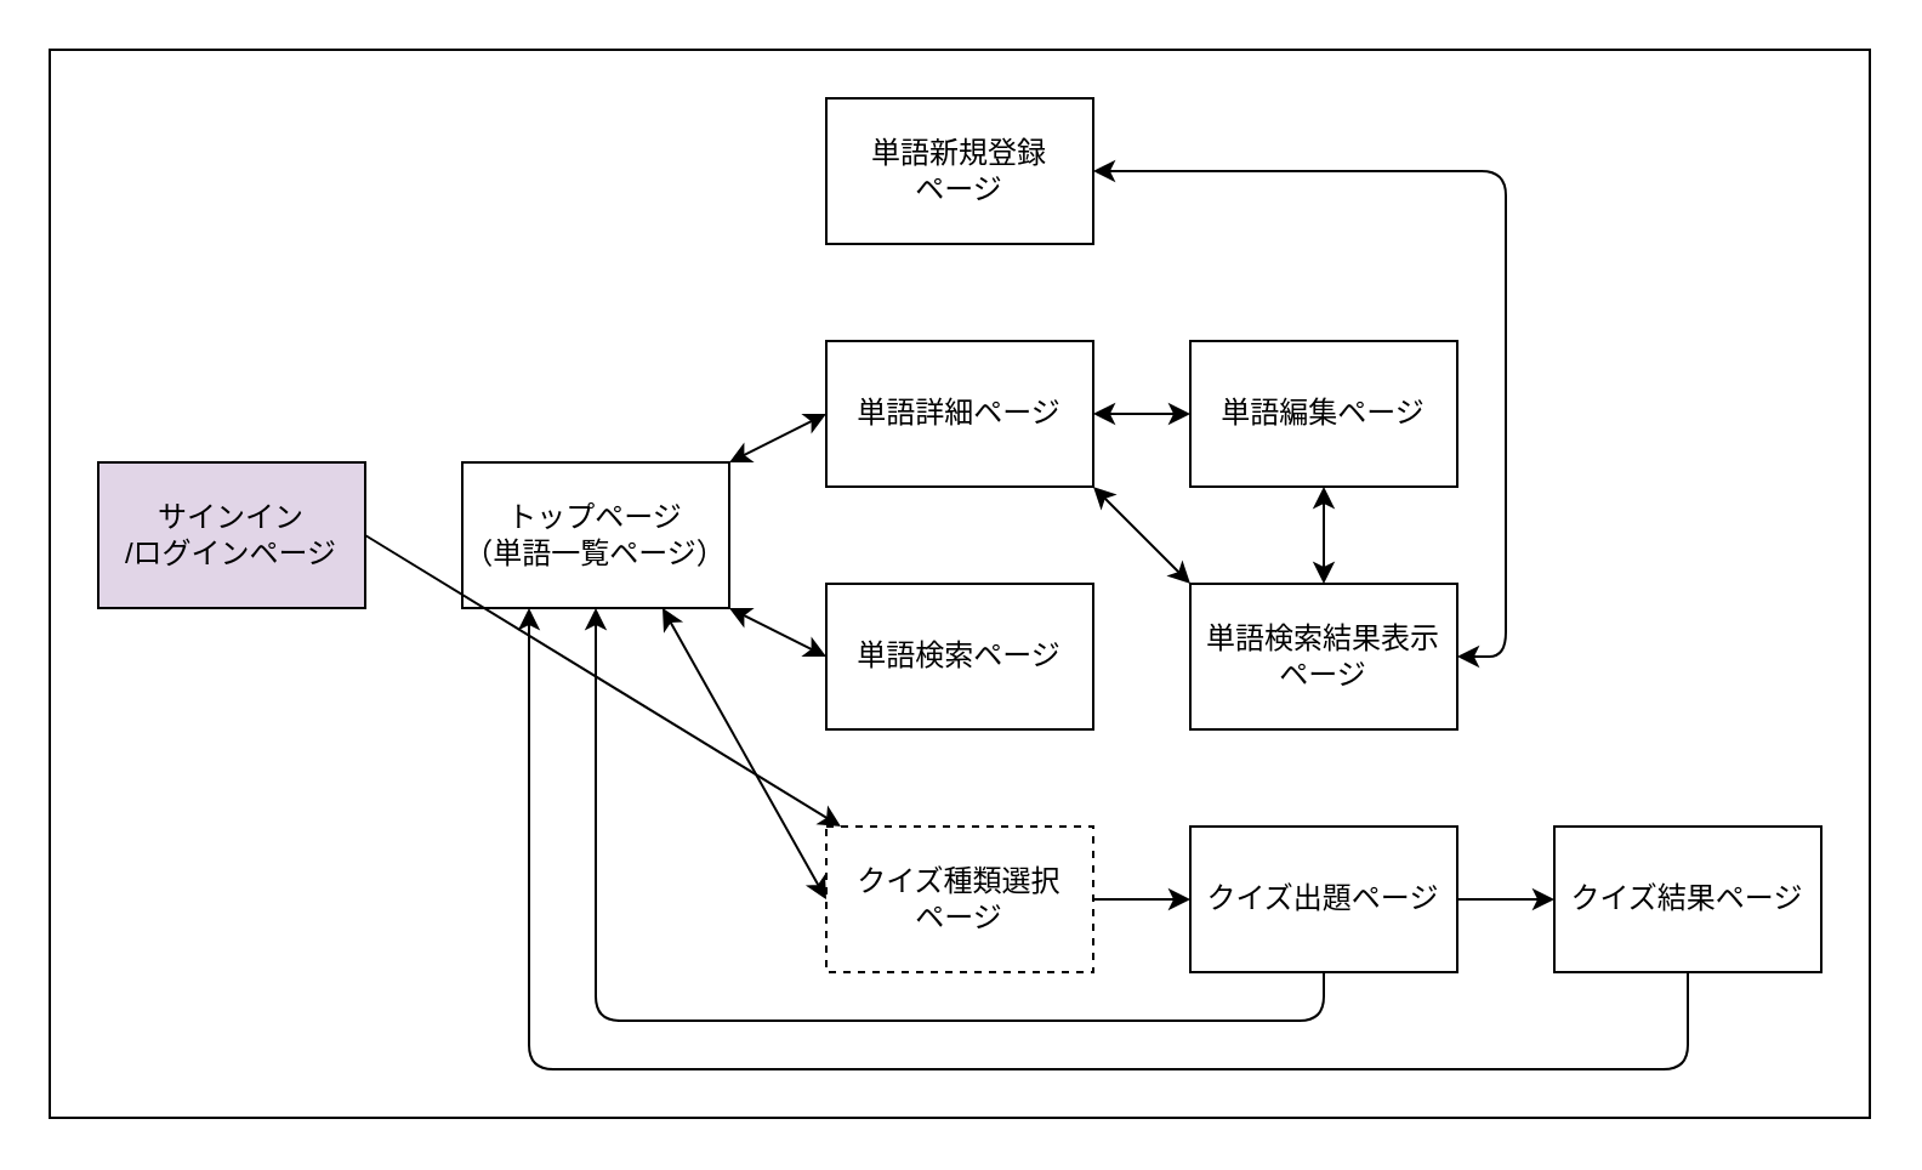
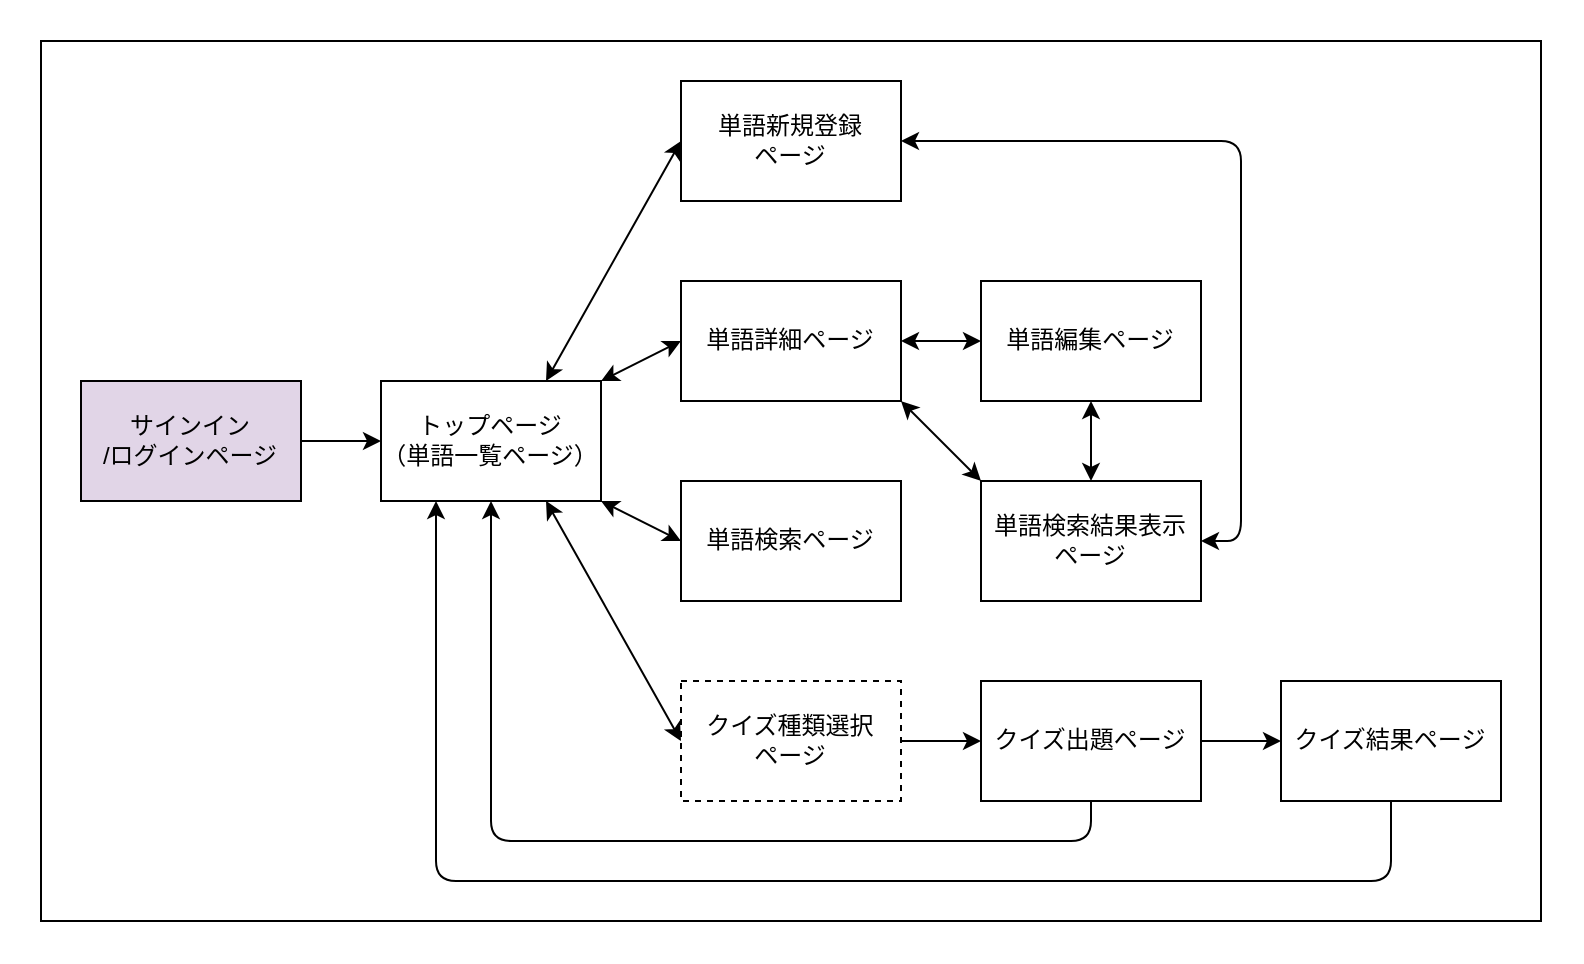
  <mxCell id="0" />
  <mxCell id="1" parent="0" />
  <mxCell id="2" style="edgeStyle=none;html=1;exitX=0.75;exitY=1;exitDx=0;exitDy=0;entryX=0;entryY=0.5;entryDx=0;entryDy=0;startArrow=classic;startFill=1;" parent="1" source="6" target="14" edge="1"><mxGeometry relative="1" as="geometry" /></mxCell>
  <mxCell id="3" style="edgeStyle=none;html=1;exitX=1;exitY=1;exitDx=0;exitDy=0;entryX=0;entryY=0.5;entryDx=0;entryDy=0;startArrow=classic;startFill=1;" parent="1" source="6" target="24" edge="1"><mxGeometry relative="1" as="geometry" /></mxCell>
  <mxCell id="4" style="edgeStyle=none;html=1;exitX=1;exitY=0;exitDx=0;exitDy=0;entryX=0;entryY=0.5;entryDx=0;entryDy=0;startArrow=classic;startFill=1;" parent="1" source="6" target="11" edge="1"><mxGeometry relative="1" as="geometry" /></mxCell>
+ <mxCell id="5" style="edgeStyle=none;html=1;exitX=0.75;exitY=0;exitDx=0;exitDy=0;entryX=0;entryY=0.5;entryDx=0;entryDy=0;startArrow=classic;startFill=1;" parent="1" source="6" target="7" edge="1"><mxGeometry relative="1" as="geometry" /></mxCell>
  <mxCell id="6" value="トップページ&lt;br&gt;（単語一覧ページ）" style="whiteSpace=wrap;html=1;align=center;" parent="1" vertex="1"><mxGeometry x="190" y="190" width="110" height="60" as="geometry" /></mxCell>
  <mxCell id="7" value="単語新規登録&lt;br&gt;ページ" style="whiteSpace=wrap;html=1;align=center;" parent="1" vertex="1"><mxGeometry x="340" y="40" width="110" height="60" as="geometry" /></mxCell>
- <mxCell id="8" style="edgeStyle=none;html=1;exitX=1;exitY=0.5;exitDx=0;exitDy=0;" parent="1" source="9" target="14" edge="1"><mxGeometry relative="1" as="geometry" /></mxCell>
+ <mxCell id="8" style="edgeStyle=none;html=1;exitX=1;exitY=0.5;exitDx=0;exitDy=0;entryX=0;entryY=0.5;entryDx=0;entryDy=0;" parent="1" source="9" target="6" edge="1"><mxGeometry relative="1" as="geometry" /></mxCell>
  <mxCell id="9" value="サインイン&lt;br&gt;/ログインページ" style="whiteSpace=wrap;html=1;align=center;fillColor=#e1d5e7;" parent="1" vertex="1"><mxGeometry x="40" y="190" width="110" height="60" as="geometry" /></mxCell>
  <mxCell id="10" style="edgeStyle=none;html=1;exitX=1;exitY=0.5;exitDx=0;exitDy=0;entryX=0;entryY=0.5;entryDx=0;entryDy=0;startArrow=classic;startFill=1;" parent="1" source="11" target="12" edge="1"><mxGeometry relative="1" as="geometry" /></mxCell>
  <mxCell id="11" value="単語詳細ページ" style="whiteSpace=wrap;html=1;align=center;" parent="1" vertex="1"><mxGeometry x="340" y="140" width="110" height="60" as="geometry" /></mxCell>
  <mxCell id="12" value="単語編集ページ" style="whiteSpace=wrap;html=1;align=center;" parent="1" vertex="1"><mxGeometry x="490" y="140" width="110" height="60" as="geometry" /></mxCell>
  <mxCell id="13" style="edgeStyle=none;html=1;exitX=1;exitY=0.5;exitDx=0;exitDy=0;entryX=0;entryY=0.5;entryDx=0;entryDy=0;" parent="1" source="14" target="17" edge="1"><mxGeometry relative="1" as="geometry" /></mxCell>
  <mxCell id="14" value="クイズ種類選択&lt;br&gt;ページ" style="whiteSpace=wrap;html=1;align=center;dashed=1;" parent="1" vertex="1"><mxGeometry x="340" y="340" width="110" height="60" as="geometry" /></mxCell>
  <mxCell id="15" style="edgeStyle=none;html=1;exitX=1;exitY=0.5;exitDx=0;exitDy=0;entryX=0;entryY=0.5;entryDx=0;entryDy=0;" parent="1" source="17" target="19" edge="1"><mxGeometry relative="1" as="geometry" /></mxCell>
  <mxCell id="16" style="edgeStyle=orthogonalEdgeStyle;html=1;exitX=0.5;exitY=1;exitDx=0;exitDy=0;entryX=0.5;entryY=1;entryDx=0;entryDy=0;startArrow=none;startFill=0;endArrow=classic;endFill=1;" parent="1" source="17" target="6" edge="1"><mxGeometry relative="1" as="geometry"><Array as="points"><mxPoint x="545" y="420" /><mxPoint x="245" y="420" /></Array></mxGeometry></mxCell>
  <mxCell id="17" value="クイズ出題ページ" style="whiteSpace=wrap;html=1;align=center;" parent="1" vertex="1"><mxGeometry x="490" y="340" width="110" height="60" as="geometry" /></mxCell>
  <mxCell id="18" style="edgeStyle=orthogonalEdgeStyle;html=1;exitX=0.5;exitY=1;exitDx=0;exitDy=0;entryX=0.25;entryY=1;entryDx=0;entryDy=0;startArrow=none;startFill=0;endArrow=classic;endFill=1;" parent="1" source="19" target="6" edge="1"><mxGeometry relative="1" as="geometry"><Array as="points"><mxPoint x="695" y="440" /><mxPoint x="218" y="440" /></Array></mxGeometry></mxCell>
  <mxCell id="19" value="クイズ結果ページ" style="whiteSpace=wrap;html=1;align=center;" parent="1" vertex="1"><mxGeometry x="640" y="340" width="110" height="60" as="geometry" /></mxCell>
  <mxCell id="20" style="edgeStyle=none;html=1;exitX=0;exitY=0;exitDx=0;exitDy=0;entryX=1;entryY=1;entryDx=0;entryDy=0;startArrow=classic;startFill=1;" parent="1" source="23" target="11" edge="1"><mxGeometry relative="1" as="geometry" /></mxCell>
  <mxCell id="21" style="edgeStyle=orthogonalEdgeStyle;html=1;exitX=1;exitY=0.5;exitDx=0;exitDy=0;startArrow=classic;startFill=1;entryX=1;entryY=0.5;entryDx=0;entryDy=0;" parent="1" source="23" target="7" edge="1"><mxGeometry relative="1" as="geometry"><mxPoint x="660" y="70" as="targetPoint" /><Array as="points"><mxPoint x="620" y="270" /><mxPoint x="620" y="70" /></Array></mxGeometry></mxCell>
  <mxCell id="22" style="html=1;exitX=0.5;exitY=0;exitDx=0;exitDy=0;entryX=0.5;entryY=1;entryDx=0;entryDy=0;startArrow=classic;startFill=1;" parent="1" source="23" target="12" edge="1"><mxGeometry relative="1" as="geometry" /></mxCell>
  <mxCell id="23" value="単語検索結果表示&lt;br&gt;ページ" style="whiteSpace=wrap;html=1;align=center;" parent="1" vertex="1"><mxGeometry x="490" y="240" width="110" height="60" as="geometry" /></mxCell>
  <mxCell id="24" value="単語検索ページ" style="whiteSpace=wrap;html=1;align=center;" parent="1" vertex="1"><mxGeometry x="340" y="240" width="110" height="60" as="geometry" /></mxCell>
  <mxCell id="25" value="" style="rounded=0;whiteSpace=wrap;html=1;fillColor=none;" vertex="1" parent="1"><mxGeometry x="20" y="20" width="750" height="440" as="geometry" /></mxCell>
